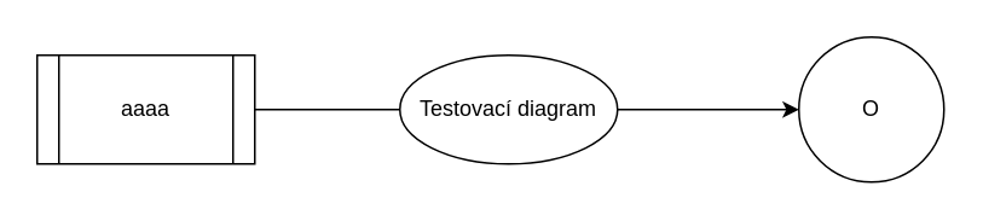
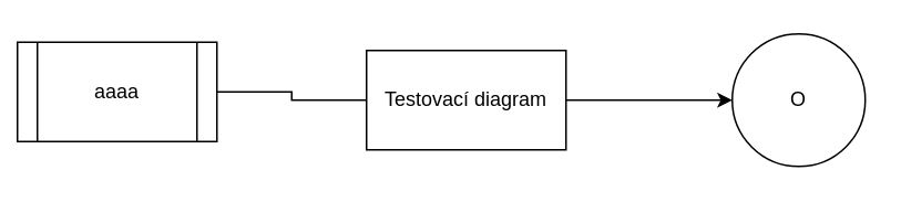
  <mxCell id="0" />
  <mxCell id="1" parent="0" />
  <mxCell id="2" value="" style="edgeStyle=orthogonalEdgeStyle;rounded=0;orthogonalLoop=1;jettySize=auto;html=1;" edge="1" parent="1" source="4" target="5"><mxGeometry relative="1" as="geometry" /></mxCell>
  <mxCell id="3" value="" style="edgeStyle=orthogonalEdgeStyle;rounded=0;orthogonalLoop=1;jettySize=auto;html=1;endArrow=none;" edge="1" parent="1" source="4" target="6"><mxGeometry relative="1" as="geometry" /></mxCell>
- <mxCell id="4" value="Testovací diagram" style="ellipse;whiteSpace=wrap;html=1;" vertex="1" parent="1"><mxGeometry x="220" y="30" width="120" height="60" as="geometry" /></mxCell>
+ <mxCell id="4" value="Testovací diagram" style="rounded=0;whiteSpace=wrap;html=1;" vertex="1" parent="1"><mxGeometry x="220" y="30" width="120" height="60" as="geometry" /></mxCell>
  <mxCell id="5" value="O" style="ellipse;whiteSpace=wrap;html=1;rounded=0;" vertex="1" parent="1"><mxGeometry x="440" y="20" width="80" height="80" as="geometry" /></mxCell>
- <mxCell id="6" value="aaaa" style="shape=process;whiteSpace=wrap;html=1;backgroundOutline=1;rounded=0;" vertex="1" parent="1"><mxGeometry x="20" y="30" width="120" height="60" as="geometry" /></mxCell>
+ <mxCell id="6" value="aaaa" style="shape=process;whiteSpace=wrap;html=1;backgroundOutline=1;rounded=0;" vertex="1" parent="1"><mxGeometry x="10" y="25" width="120" height="60" as="geometry" /></mxCell>
